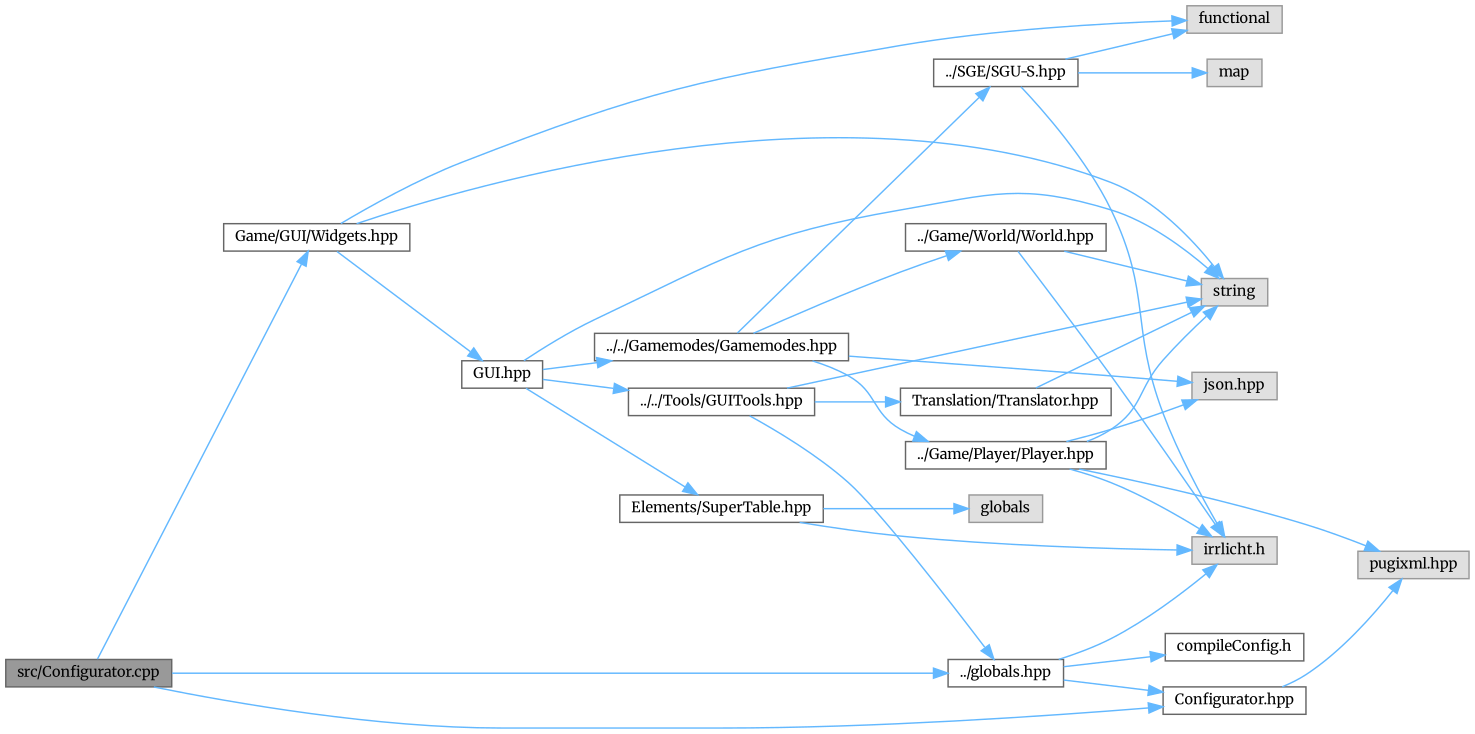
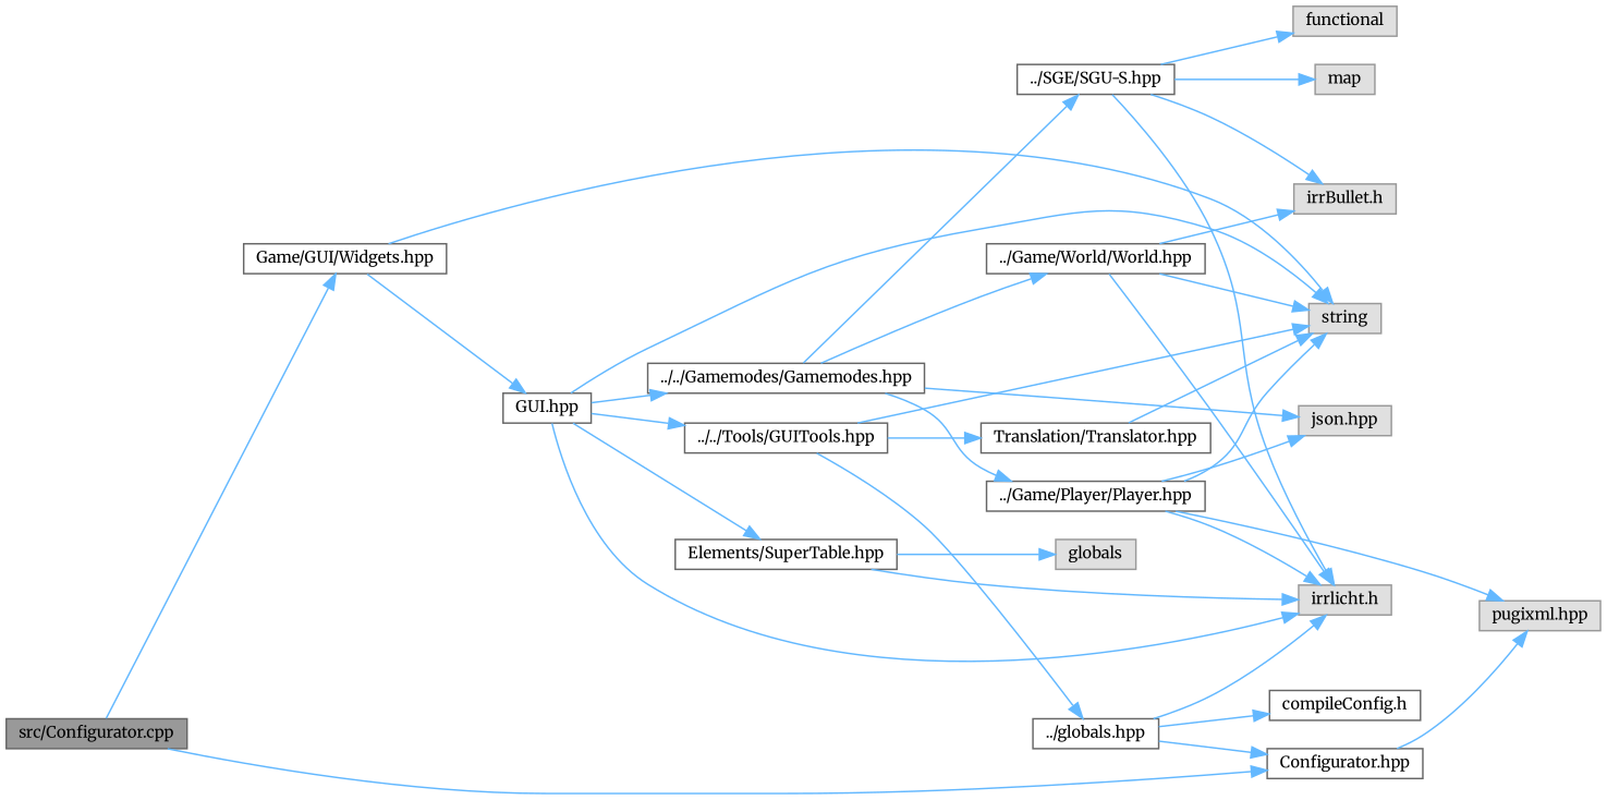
  digraph {
    fontname=Merriweather
    rankdir=LR
    node [color=grey40 fillcolor=white fontname=Merriweather fontsize=10 shape=box style=filled]
    edge [color=steelblue1 fontname=Merriweather fontsize=10 labelfontname=Helvetica labelfontsize=10 style=solid]
    n1 [color=gray40 fillcolor=grey60 fontcolor=black height=0.2 label="src/Configurator.cpp" width=0.4]
    n2 [height=0.2 label="Configurator.hpp" width=0.4]
    n3 [height=0.2 label="Game/GUI/Widgets.hpp" width=0.4]
    n4 [height=0.2 label="../globals.hpp" width=0.4]
    n5 [color=grey60 fillcolor="#E0E0E0" height=0.2 label="pugixml.hpp" width=0.4]
    n6 [height=0.2 label="GUI.hpp" width=0.4]
    n7 [color=grey60 fillcolor="#E0E0E0" height=0.2 label=string width=0.4]
    n8 [color=grey60 fillcolor="#E0E0E0" height=0.2 label=functional width=0.4]
    n9 [color=grey60 fillcolor="#E0E0E0" height=0.2 label="irrlicht.h" width=0.4]
    n10 [height=0.2 label="compileConfig.h" width=0.4]
    n11 [height=0.2 label="../../Tools/GUITools.hpp" width=0.4]
    n12 [height=0.2 label="../../Gamemodes/Gamemodes.hpp" width=0.4]
    n13 [height=0.2 label="Elements/SuperTable.hpp" width=0.4]
    n14 [color=grey60 fillcolor="#E0E0E0" height=0.2 label=map width=0.4]
    n15 [height=0.2 label="Translation/Translator.hpp" width=0.4]
    n16 [color=grey60 fillcolor="#E0E0E0" height=0.2 label="json.hpp" width=0.4]
    n17 [height=0.2 label="../Game/Player/Player.hpp" width=0.4]
    n18 [height=0.2 label="../Game/World/World.hpp" width=0.4]
    n19 [height=0.2 label="../SGE/SGU-S.hpp" width=0.4]
    n20 [color=grey60 fillcolor="#E0E0E0" height=0.2 label=globals width=0.4]
+   n21 [color=grey60 fillcolor="#E0E0E0" height=0.2 label="irrBullet.h" width=0.4]
    n1 -> n2
    n1 -> n3
-   n1 -> n4
    n2 -> n5
    n3 -> n6
    n3 -> n7
-   n3 -> n8
    n4 -> n2
    n4 -> n9
    n4 -> n10
    n6 -> n7
+   n6 -> n9
    n6 -> n11
    n6 -> n12
    n6 -> n13
    n11 -> n4
    n11 -> n7
    n11 -> n15
    n12 -> n16
    n12 -> n17
    n12 -> n18
    n12 -> n19
    n13 -> n9
    n13 -> n20
    n15 -> n7
    n17 -> n5
    n17 -> n7
    n17 -> n9
    n17 -> n16
    n18 -> n7
    n18 -> n9
+   n18 -> n21
    n19 -> n8
    n19 -> n9
    n19 -> n14
+   n19 -> n21
  }
